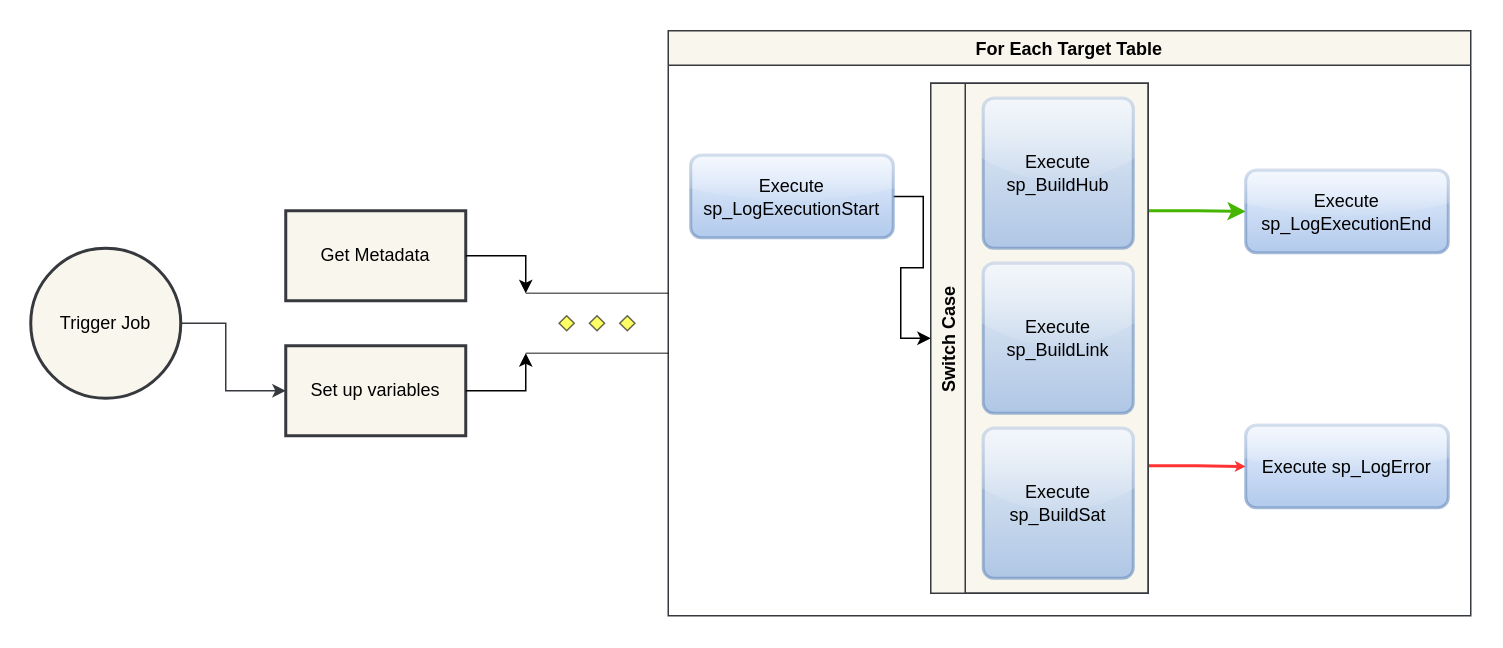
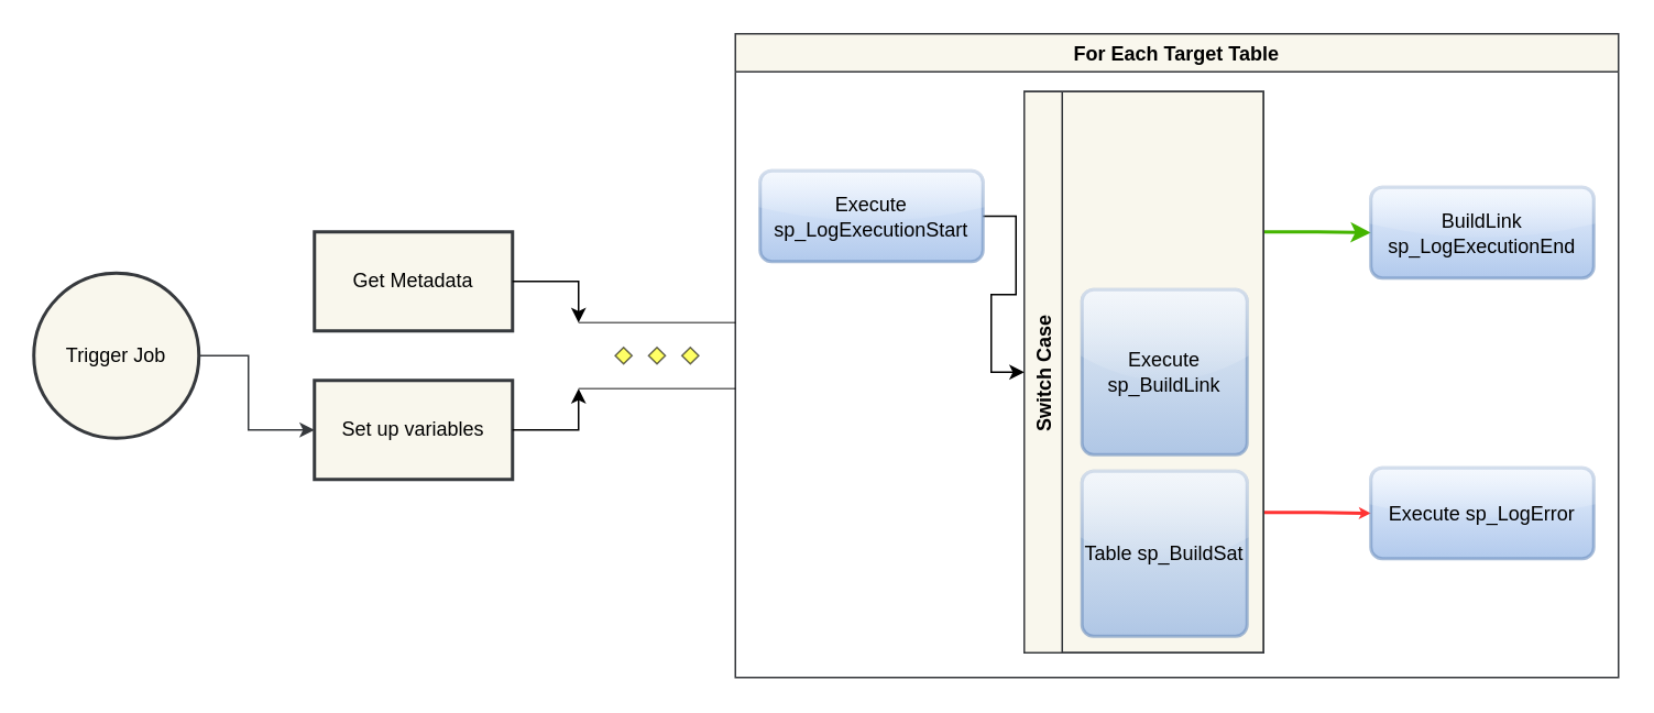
  <mxCell id="0" />
  <mxCell id="1" parent="0" />
  <mxCell id="2" value="" style="group" vertex="1" connectable="0" parent="1"><mxGeometry x="20" y="20" width="960" height="390" as="geometry" /></mxCell>
  <mxCell id="3" value="Trigger Job" style="strokeWidth=2;html=1;shape=mxgraph.flowchart.start_2;whiteSpace=wrap;sketch=0;fillColor=#f9f7ed;strokeColor=#36393d;" vertex="1" parent="2"><mxGeometry y="145" width="100" height="100" as="geometry" /></mxCell>
  <mxCell id="4" value="Get Metadata" style="whiteSpace=wrap;html=1;strokeWidth=2;sketch=0;fillColor=#f9f7ed;strokeColor=#36393d;" vertex="1" parent="2"><mxGeometry x="170" y="120" width="120" height="60" as="geometry" /></mxCell>
  <mxCell id="5" value="Set up variables" style="whiteSpace=wrap;html=1;strokeWidth=2;sketch=0;fillColor=#f9f7ed;strokeColor=#36393d;" vertex="1" parent="2"><mxGeometry x="170" y="210" width="120" height="60" as="geometry" /></mxCell>
  <mxCell id="6" value="" style="edgeStyle=orthogonalEdgeStyle;rounded=0;orthogonalLoop=1;jettySize=auto;html=1;exitX=1;exitY=0.5;exitDx=0;exitDy=0;exitPerimeter=0;sketch=0;fillColor=#f9f7ed;strokeColor=#36393d;" edge="1" parent="2" source="3" target="5"><mxGeometry relative="1" as="geometry"><Array as="points"><mxPoint x="130" y="195" /><mxPoint x="130" y="240" /></Array></mxGeometry></mxCell>
  <mxCell id="7" value="For Each Target Table" style="swimlane;sketch=0;fillColor=#f9f7ed;strokeColor=#36393d;" vertex="1" parent="2"><mxGeometry x="425" width="535" height="390" as="geometry" /></mxCell>
  <mxCell id="8" value="" style="group;sketch=0;fillColor=#f9f7ed;strokeColor=#36393d;fontStyle=4;container=0;" vertex="1" connectable="0" parent="7"><mxGeometry x="175" y="35" width="145" height="340" as="geometry" /></mxCell>
- <mxCell id="9" value="Execute sp_BuildHub" style="rounded=1;whiteSpace=wrap;html=1;absoluteArcSize=1;arcSize=14;strokeWidth=2;sketch=0;fillColor=#dae8fc;strokeColor=#6c8ebf;gradientColor=#7ea6e0;glass=1;opacity=60;" vertex="1" parent="7"><mxGeometry x="210" y="45" width="100" height="100" as="geometry" /></mxCell>
  <mxCell id="10" value="Execute sp_BuildLink" style="rounded=1;whiteSpace=wrap;html=1;absoluteArcSize=1;arcSize=14;strokeWidth=2;sketch=0;fillColor=#dae8fc;strokeColor=#6c8ebf;gradientColor=#7ea6e0;glass=1;opacity=60;" vertex="1" parent="7"><mxGeometry x="210" y="155" width="100" height="100" as="geometry" /></mxCell>
- <mxCell id="11" value="Execute sp_BuildSat" style="rounded=1;whiteSpace=wrap;html=1;absoluteArcSize=1;arcSize=14;strokeWidth=2;sketch=0;fillColor=#dae8fc;strokeColor=#6c8ebf;gradientColor=#7ea6e0;glass=1;opacity=60;" vertex="1" parent="7"><mxGeometry x="210" y="265" width="100" height="100" as="geometry" /></mxCell>
+ <mxCell id="11" value="Table sp_BuildSat" style="rounded=1;whiteSpace=wrap;html=1;absoluteArcSize=1;arcSize=14;strokeWidth=2;sketch=0;fillColor=#dae8fc;strokeColor=#6c8ebf;gradientColor=#7ea6e0;glass=1;opacity=60;" vertex="1" parent="7"><mxGeometry x="210" y="265" width="100" height="100" as="geometry" /></mxCell>
  <mxCell id="12" style="edgeStyle=orthogonalEdgeStyle;rounded=0;sketch=0;orthogonalLoop=1;jettySize=auto;html=1;entryX=0;entryY=0.5;entryDx=0;entryDy=0;fillColor=#60a917;strokeColor=#45B500;strokeWidth=2;exitX=1;exitY=0.25;exitDx=0;exitDy=0;" edge="1" parent="7" source="14" target="17"><mxGeometry relative="1" as="geometry" /></mxCell>
  <mxCell id="13" style="edgeStyle=orthogonalEdgeStyle;rounded=0;sketch=0;orthogonalLoop=1;jettySize=auto;html=1;entryX=0;entryY=0.5;entryDx=0;entryDy=0;fillColor=#fa6800;strokeColor=#FF3333;strokeWidth=2;endSize=1;exitX=1;exitY=0.75;exitDx=0;exitDy=0;" edge="1" parent="7" source="14" target="18"><mxGeometry relative="1" as="geometry" /></mxCell>
  <mxCell id="14" value="Switch Case" style="swimlane;horizontal=0;sketch=0;fillColor=#f9f7ed;strokeColor=#36393d;" vertex="1" parent="7"><mxGeometry x="175" y="35" width="145" height="340" as="geometry" /></mxCell>
  <mxCell id="15" style="edgeStyle=orthogonalEdgeStyle;rounded=0;sketch=0;orthogonalLoop=1;jettySize=auto;html=1;entryX=0;entryY=0.5;entryDx=0;entryDy=0;" edge="1" parent="7" source="16" target="14"><mxGeometry relative="1" as="geometry" /></mxCell>
  <mxCell id="16" value="Execute sp_LogExecutionStart" style="rounded=1;whiteSpace=wrap;html=1;absoluteArcSize=1;arcSize=14;strokeWidth=2;sketch=0;fillColor=#dae8fc;strokeColor=#6c8ebf;gradientColor=#7ea6e0;glass=1;opacity=60;" vertex="1" parent="7"><mxGeometry x="15" y="83" width="135" height="55" as="geometry" /></mxCell>
- <mxCell id="17" value="Execute sp_LogExecutionEnd" style="rounded=1;whiteSpace=wrap;html=1;absoluteArcSize=1;arcSize=14;strokeWidth=2;sketch=0;fillColor=#dae8fc;strokeColor=#6c8ebf;gradientColor=#7ea6e0;glass=1;opacity=60;" vertex="1" parent="7"><mxGeometry x="385" y="93" width="135" height="55" as="geometry" /></mxCell>
+ <mxCell id="17" value="BuildLink sp_LogExecutionEnd" style="rounded=1;whiteSpace=wrap;html=1;absoluteArcSize=1;arcSize=14;strokeWidth=2;sketch=0;fillColor=#dae8fc;strokeColor=#6c8ebf;gradientColor=#7ea6e0;glass=1;opacity=60;" vertex="1" parent="7"><mxGeometry x="385" y="93" width="135" height="55" as="geometry" /></mxCell>
  <mxCell id="18" value="Execute sp_LogError" style="rounded=1;whiteSpace=wrap;html=1;absoluteArcSize=1;arcSize=14;strokeWidth=2;sketch=0;fillColor=#dae8fc;strokeColor=#6c8ebf;gradientColor=#7ea6e0;glass=1;opacity=60;" vertex="1" parent="7"><mxGeometry x="385" y="263" width="135" height="55" as="geometry" /></mxCell>
  <mxCell id="19" value="" style="verticalLabelPosition=bottom;verticalAlign=top;html=1;shape=mxgraph.flowchart.parallel_mode;pointerEvents=1;glass=1;sketch=0;opacity=60;" vertex="1" parent="2"><mxGeometry x="330" y="175" width="95" height="40" as="geometry" /></mxCell>
  <mxCell id="20" style="edgeStyle=orthogonalEdgeStyle;rounded=0;sketch=0;orthogonalLoop=1;jettySize=auto;html=1;entryX=0;entryY=0;entryDx=0;entryDy=0;entryPerimeter=0;" edge="1" parent="2" source="4" target="19"><mxGeometry relative="1" as="geometry" /></mxCell>
  <mxCell id="21" style="edgeStyle=orthogonalEdgeStyle;rounded=0;sketch=0;orthogonalLoop=1;jettySize=auto;html=1;entryX=0;entryY=1;entryDx=0;entryDy=0;entryPerimeter=0;" edge="1" parent="2" source="5" target="19"><mxGeometry relative="1" as="geometry" /></mxCell>
